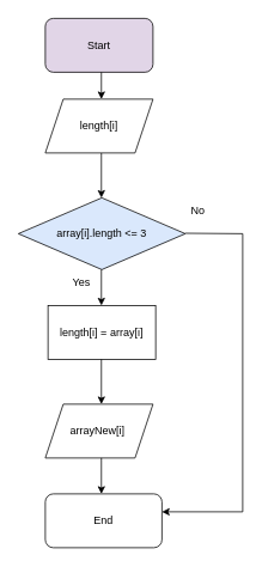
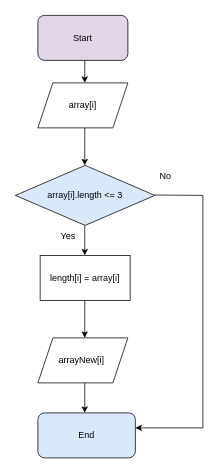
  <mxCell id="0" />
  <mxCell id="1" parent="0" />
  <mxCell id="2" value="Start" style="rounded=1;whiteSpace=wrap;html=1;fillColor=#e1d5e7;" parent="1" vertex="1"><mxGeometry x="50" y="20" width="120" height="60" as="geometry" /></mxCell>
  <mxCell id="3" value="array[i].length &amp;lt;= 3" style="rhombus;whiteSpace=wrap;html=1;fillColor=#dae8fc;" vertex="1" parent="1"><mxGeometry x="20" y="220" width="186" height="80" as="geometry" /></mxCell>
  <mxCell id="4" value="length[i] = array[i]" style="rounded=0;whiteSpace=wrap;html=1;" vertex="1" parent="1"><mxGeometry x="53" y="340" width="120" height="60" as="geometry" /></mxCell>
  <mxCell id="5" value="" style="endArrow=classic;html=1;rounded=0;" edge="1" parent="1"><mxGeometry width="50" height="50" relative="1" as="geometry"><mxPoint x="112.5" y="300" as="sourcePoint" /><mxPoint x="112.5" y="340" as="targetPoint" /></mxGeometry></mxCell>
  <mxCell id="6" value="Yes" style="text;html=1;align=center;verticalAlign=middle;resizable=0;points=[];autosize=1;strokeColor=none;fillColor=none;" vertex="1" parent="1"><mxGeometry x="70" y="300" width="40" height="30" as="geometry" /></mxCell>
  <mxCell id="7" value="" style="endArrow=classic;html=1;rounded=0;" edge="1" parent="1"><mxGeometry width="50" height="50" relative="1" as="geometry"><mxPoint x="206" y="259.5" as="sourcePoint" /><mxPoint x="180" y="570" as="targetPoint" /><Array as="points"><mxPoint x="270" y="260" /><mxPoint x="270" y="570" /></Array></mxGeometry></mxCell>
  <mxCell id="8" value="" style="endArrow=classic;html=1;rounded=0;" edge="1" parent="1"><mxGeometry width="50" height="50" relative="1" as="geometry"><mxPoint x="112.5" y="80" as="sourcePoint" /><mxPoint x="112.5" y="110" as="targetPoint" /></mxGeometry></mxCell>
  <mxCell id="9" value="" style="endArrow=classic;html=1;rounded=0;" edge="1" parent="1"><mxGeometry width="50" height="50" relative="1" as="geometry"><mxPoint x="112.5" y="170" as="sourcePoint" /><mxPoint x="112.5" y="220" as="targetPoint" /></mxGeometry></mxCell>
  <mxCell id="10" value="No" style="text;html=1;align=center;verticalAlign=middle;resizable=0;points=[];autosize=1;strokeColor=none;fillColor=none;" vertex="1" parent="1"><mxGeometry x="200" y="220" width="40" height="30" as="geometry" /></mxCell>
  <mxCell id="11" value="arrayNew[i]&amp;nbsp;" style="shape=parallelogram;perimeter=parallelogramPerimeter;whiteSpace=wrap;html=1;fixedSize=1;" vertex="1" parent="1"><mxGeometry x="50" y="450" width="120" height="60" as="geometry" /></mxCell>
  <mxCell id="12" value="" style="endArrow=classic;html=1;rounded=0;" edge="1" parent="1"><mxGeometry width="50" height="50" relative="1" as="geometry"><mxPoint x="112.5" y="400" as="sourcePoint" /><mxPoint x="112.5" y="450" as="targetPoint" /></mxGeometry></mxCell>
- <mxCell id="13" value="End" style="rounded=1;whiteSpace=wrap;html=1;" vertex="1" parent="1"><mxGeometry x="50" y="550" width="130" height="60" as="geometry" /></mxCell>
- <mxCell id="14" value="length[i]" style="shape=parallelogram;perimeter=parallelogramPerimeter;whiteSpace=wrap;html=1;fixedSize=1;" vertex="1" parent="1"><mxGeometry x="50" y="110" width="120" height="60" as="geometry" /></mxCell>
+ <mxCell id="13" value="End" style="rounded=1;whiteSpace=wrap;html=1;fillColor=#dae8fc;" vertex="1" parent="1"><mxGeometry x="50" y="550" width="130" height="60" as="geometry" /></mxCell>
+ <mxCell id="14" value="array[i]" style="shape=parallelogram;perimeter=parallelogramPerimeter;whiteSpace=wrap;html=1;fixedSize=1;" vertex="1" parent="1"><mxGeometry x="50" y="110" width="120" height="60" as="geometry" /></mxCell>
  <mxCell id="15" value="" style="endArrow=classic;html=1;rounded=0;" edge="1" parent="1"><mxGeometry width="50" height="50" relative="1" as="geometry"><mxPoint x="112.5" y="510" as="sourcePoint" /><mxPoint x="112.5" y="550" as="targetPoint" /></mxGeometry></mxCell>
  <mxCell id="16" style="edgeStyle=orthogonalEdgeStyle;rounded=0;orthogonalLoop=1;jettySize=auto;html=1;exitX=0.5;exitY=1;exitDx=0;exitDy=0;" edge="1" parent="1" source="13" target="13"><mxGeometry relative="1" as="geometry" /></mxCell>
